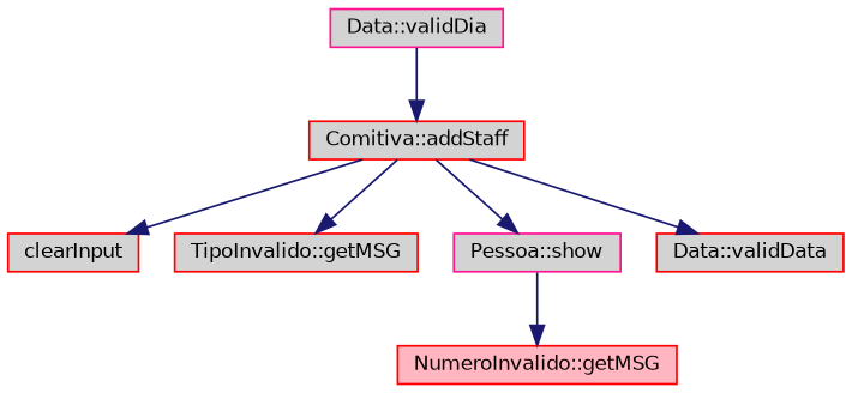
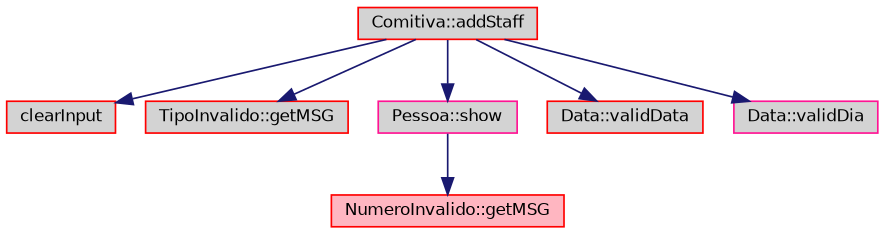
  digraph {
    rankdir=TB
    node [color=red fillcolor=lightgrey fontname=Helvetica fontsize=10 shape=record style=filled]
    edge [color=midnightblue fontname=Helvetica fontsize=10 labelfontname=Helvetica labelfontsize=10 style=solid]
    n1 [fontcolor=black height=0.2 label="Comitiva::addStaff" width=0.4]
    n2 [height=0.2 label=clearInput width=0.4]
    n3 [height=0.2 label="TipoInvalido::getMSG" width=0.4]
    n4 [color=deeppink height=0.2 label="Pessoa::show" width=0.4]
    n5 [height=0.2 label="Data::validData" width=0.4]
    n6 [color=deeppink height=0.2 label="Data::validDia" width=0.4]
    n7 [fillcolor=lightpink height=0.2 label="NumeroInvalido::getMSG" width=0.4]
    n1 -> n2
    n1 -> n3
    n1 -> n4
    n1 -> n5
-   n6 -> n1
+   n1 -> n6
    n4 -> n7
  }
